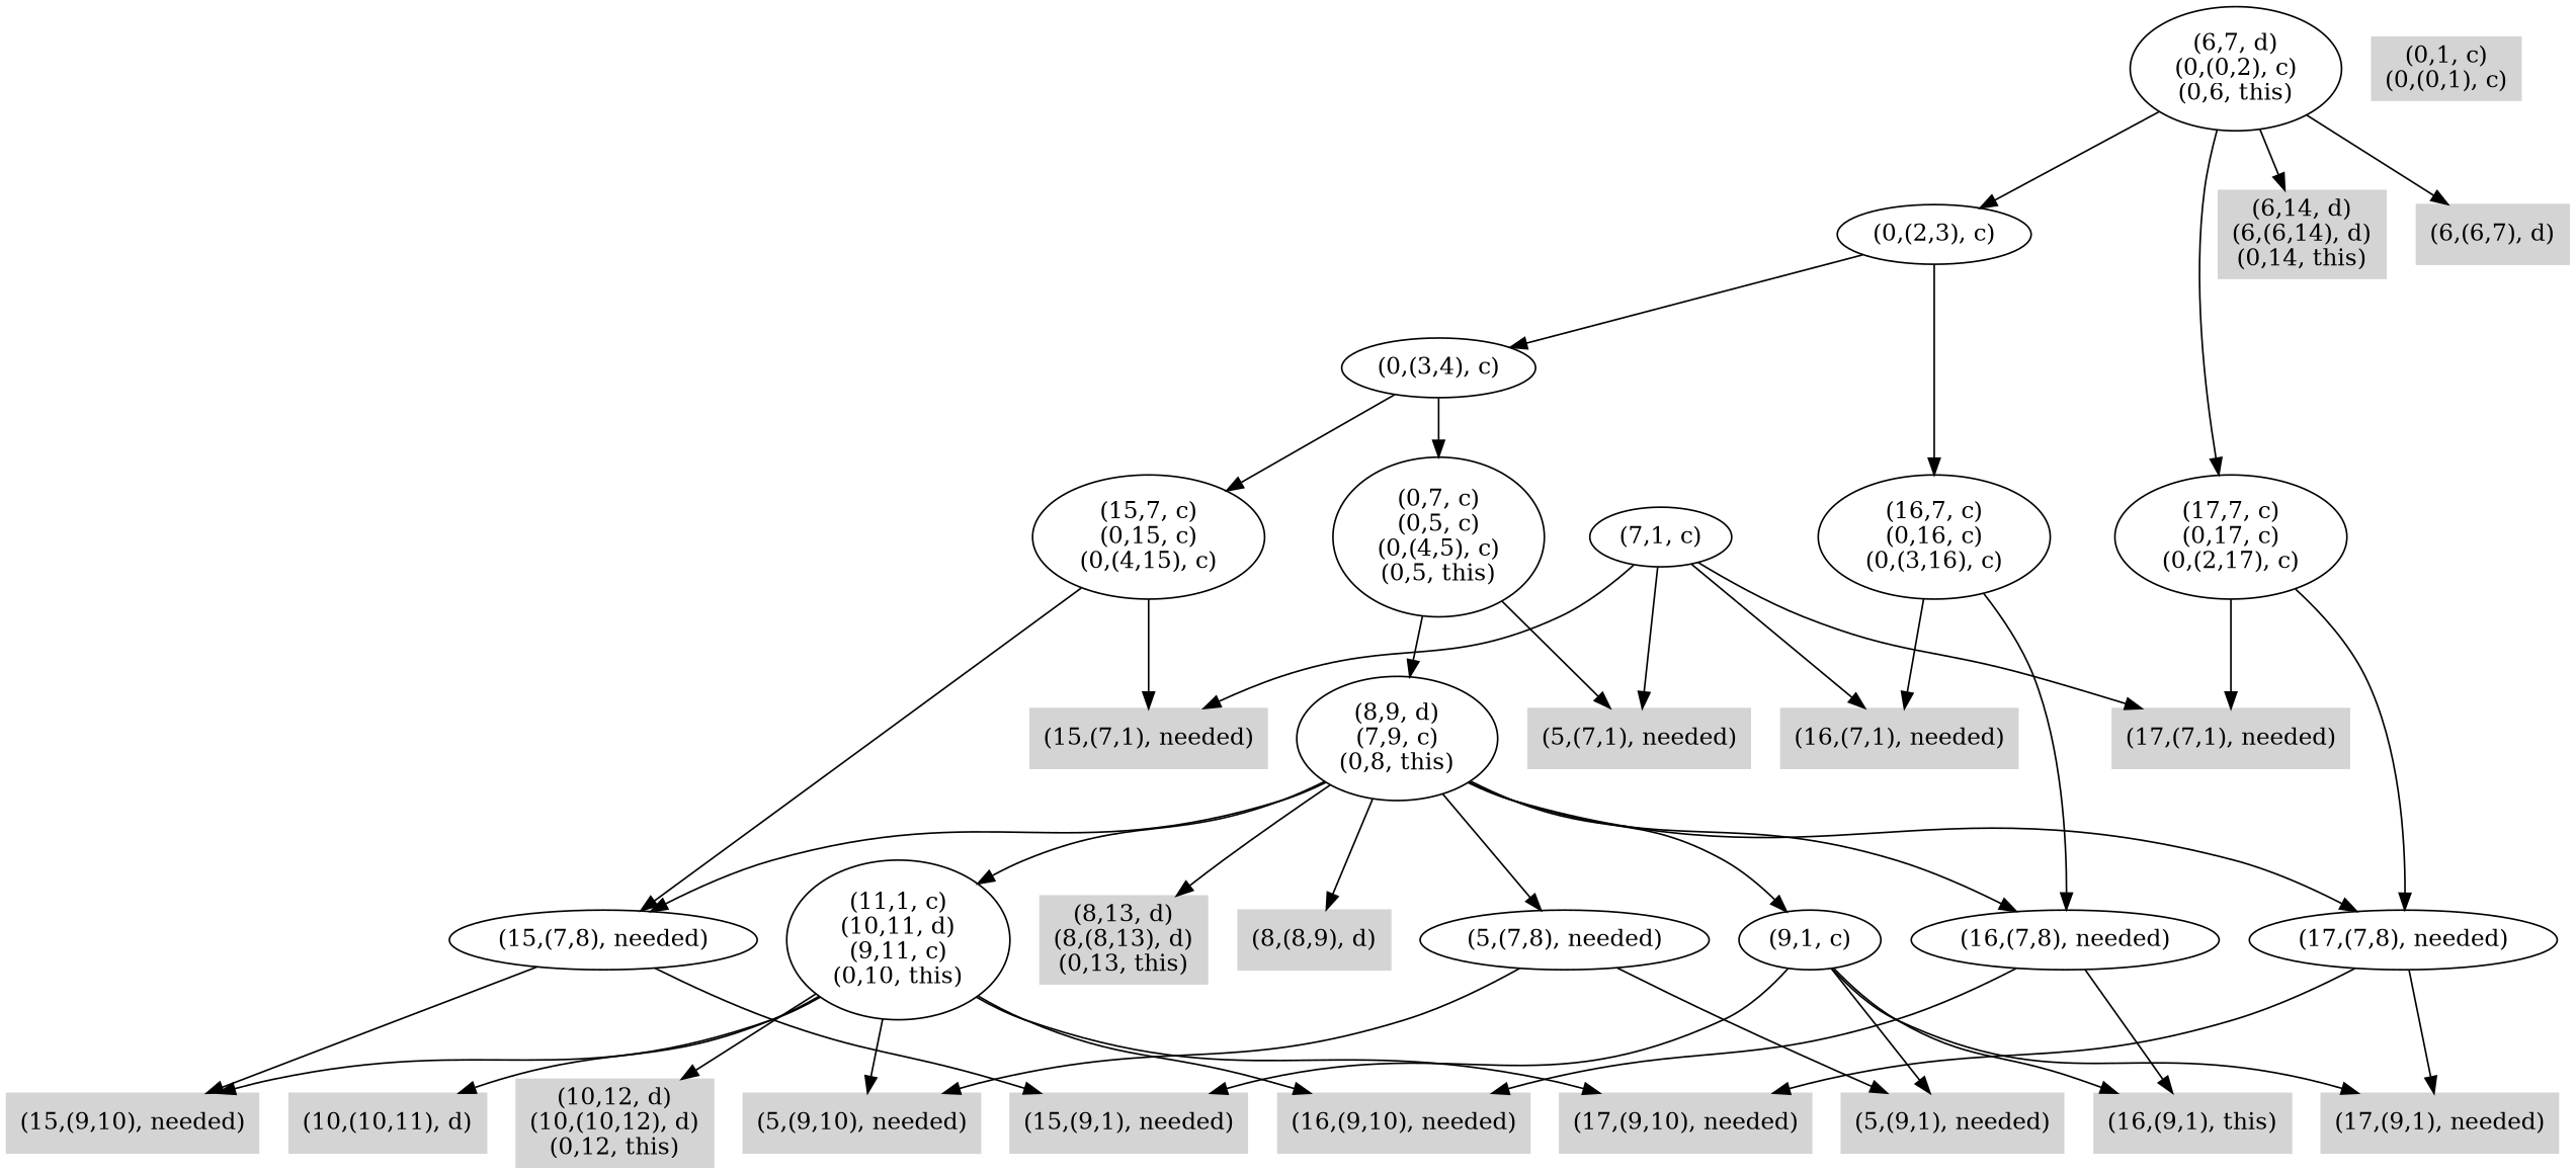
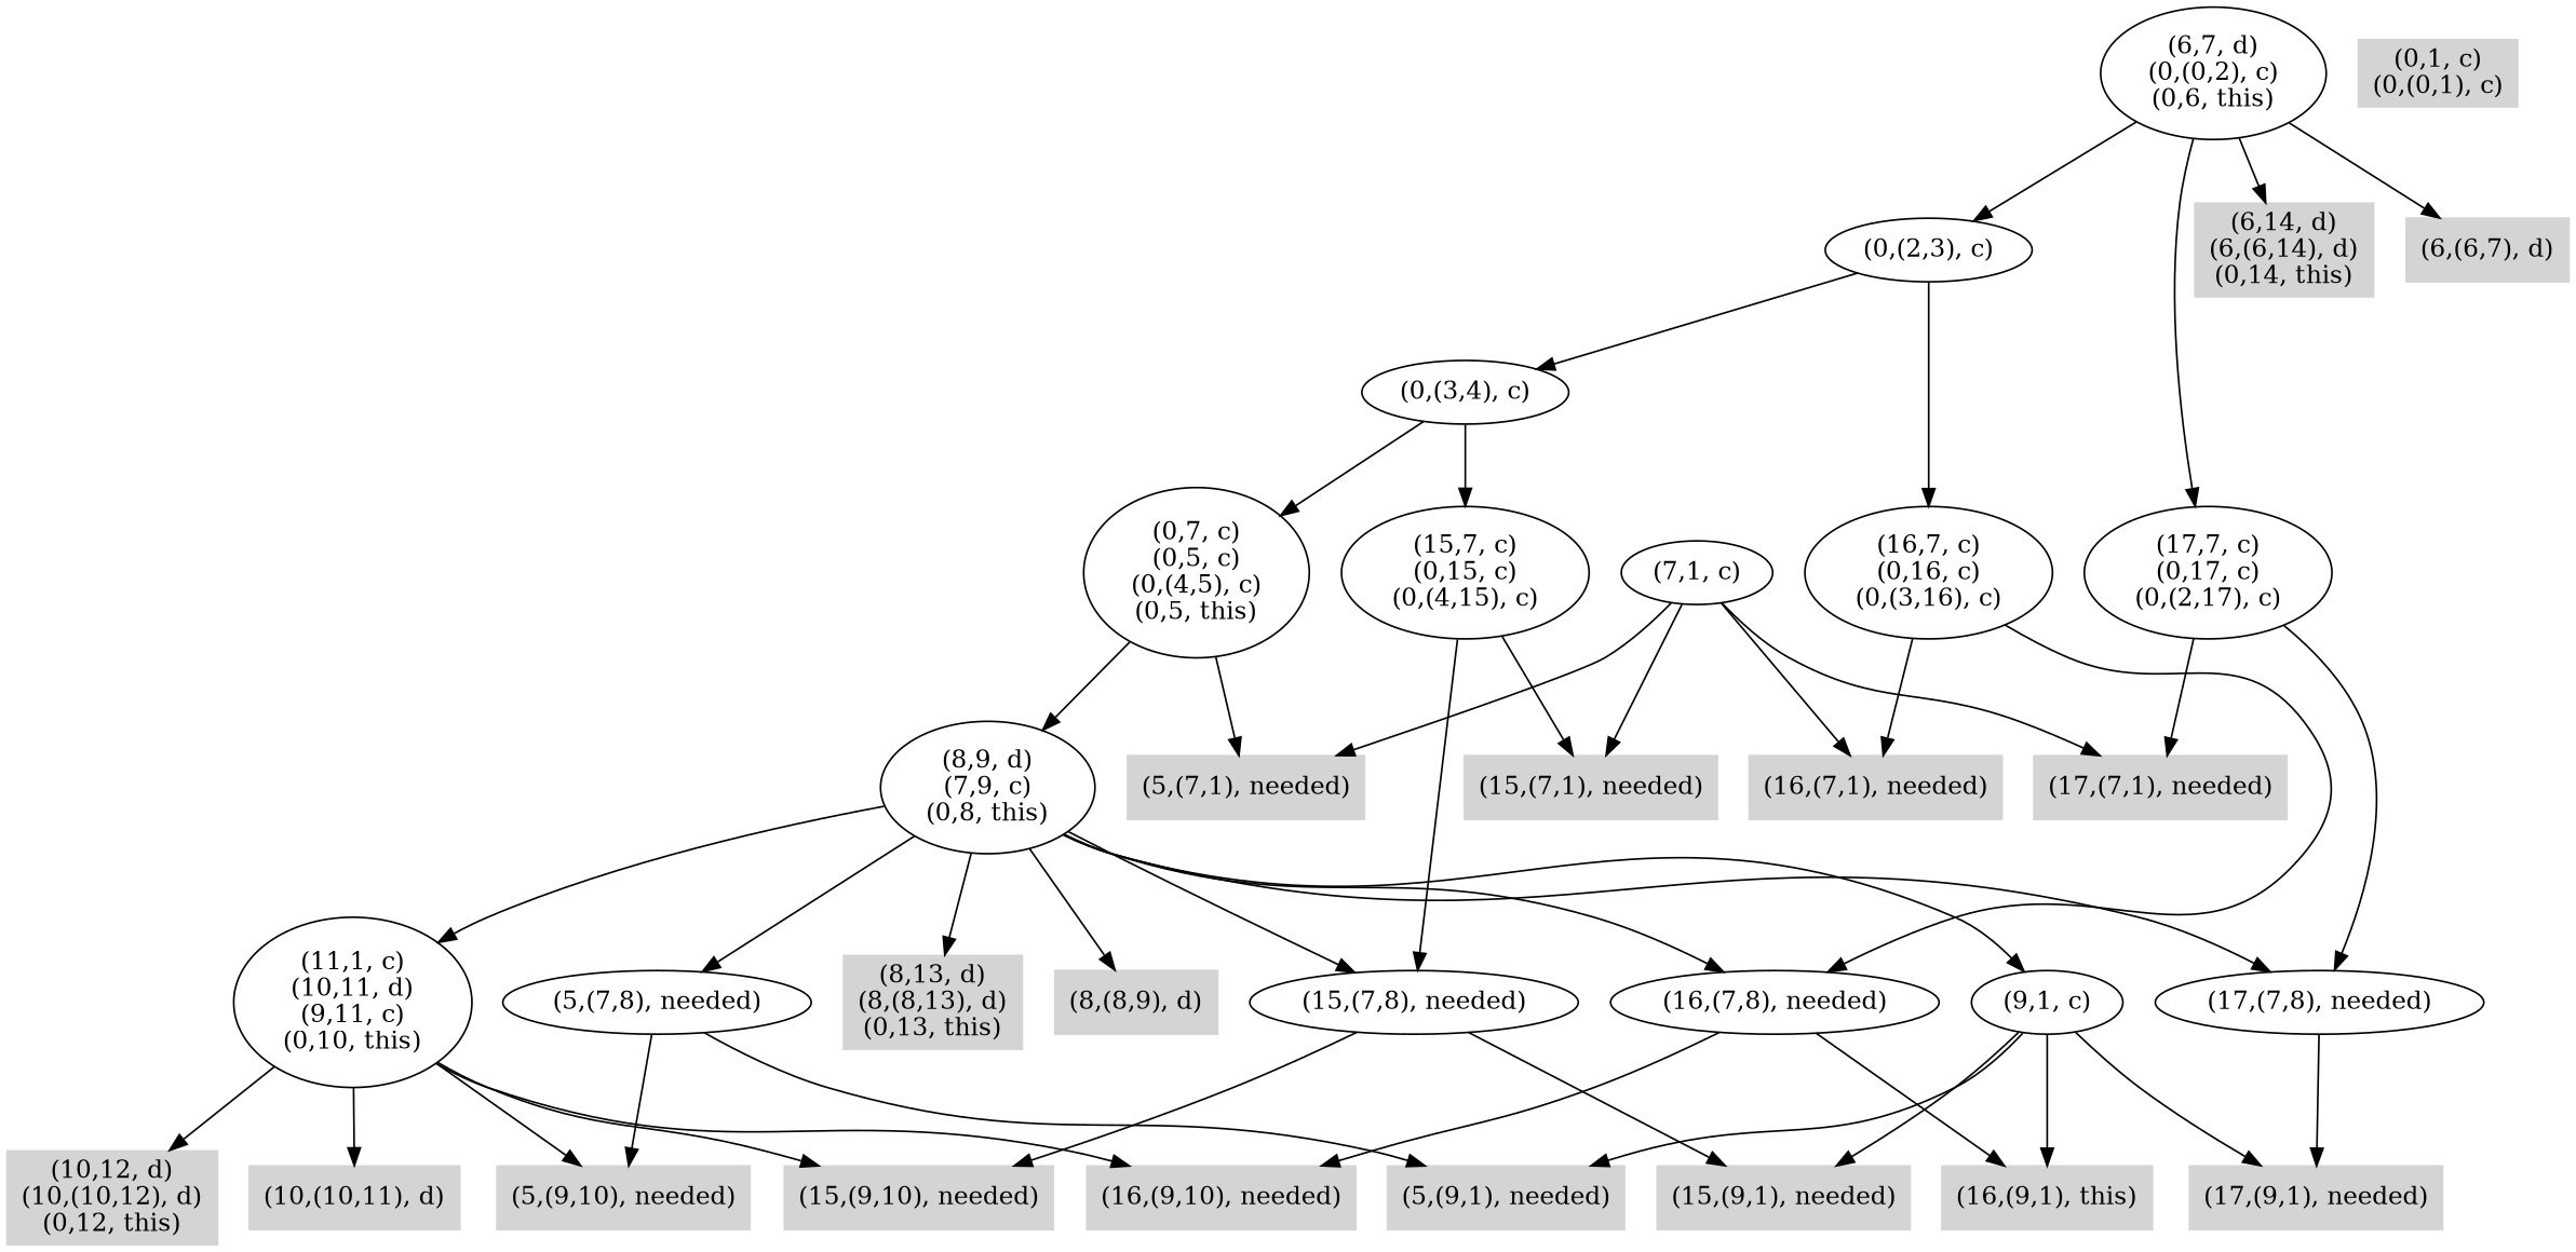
  digraph {
    node [color=".0 .0 .83" shape=box style=filled]
    n1 [label="(5,(9,10), needed)"]
    n2 [label="(5,(9,1), needed)"]
    n3 [label="(5,(7,8), needed)" color="" shape="" style=""]
    n4 [label="(5,(7,1), needed)"]
    n5 [label="(0,7, c)\n(0,5, c)\n(0,(4,5), c)\n(0,5, this)" color="" shape="" style=""]
    n6 [label="(8,9, d)\n(7,9, c)\n(0,8, this)" color="" shape="" style=""]
    n7 [label="(10,12, d)\n(10,(10,12), d)\n(0,12, this)"]
-   n8 [label="(17,(9,10), needed)"]
    n9 [label="(16,(9,10), needed)"]
    n10 [label="(15,(9,10), needed)"]
    n11 [label="(10,(10,11), d)"]
    n12 [label="(11,1, c)\n(10,11, d)\n(9,11, c)\n(0,10, this)" color="" shape="" style=""]
    n13 [label="(8,13, d)\n(8,(8,13), d)\n(0,13, this)"]
    n14 [label="(17,(9,1), needed)"]
    n15 [label="(17,(7,8), needed)" color="" shape="" style=""]
    n16 [label="(16,(9,1), this)"]
    n17 [label="(16,(7,8), needed)" color="" shape="" style=""]
    n18 [label="(15,(9,1), needed)"]
    n19 [label="(15,(7,8), needed)" color="" shape="" style=""]
    n20 [label="(8,(8,9), d)"]
    n21 [label="(9,1, c)" color="" shape="" style=""]
    n22 [label="(6,14, d)\n(6,(6,14), d)\n(0,14, this)"]
    n23 [label="(17,(7,1), needed)"]
    n24 [label="(17,7, c)\n(0,17, c)\n(0,(2,17), c)" color="" shape="" style=""]
    n25 [label="(16,(7,1), needed)"]
    n26 [label="(16,7, c)\n(0,16, c)\n(0,(3,16), c)" color="" shape="" style=""]
    n27 [label="(15,(7,1), needed)"]
    n28 [label="(15,7, c)\n(0,15, c)\n(0,(4,15), c)" color="" shape="" style=""]
    n29 [label="(0,(3,4), c)" color="" shape="" style=""]
    n30 [label="(0,(2,3), c)" color="" shape="" style=""]
    n31 [label="(6,(6,7), d)"]
    n32 [label="(7,1, c)" color="" shape="" style=""]
    n33 [label="(6,7, d)\n(0,(0,2), c)\n(0,6, this)" color="" shape="" style=""]
    n34 [label="(0,1, c)\n(0,(0,1), c)"]
    n3 -> n1
    n3 -> n2
    n5 -> n4
    n5 -> n6
    n6 -> n3
    n6 -> n12
    n6 -> n13
    n6 -> n15
    n6 -> n17
    n6 -> n19
    n6 -> n20
    n6 -> n21
    n12 -> n1
    n12 -> n7
-   n12 -> n8
    n12 -> n9
    n12 -> n10
    n12 -> n11
-   n15 -> n8
    n15 -> n14
    n17 -> n9
    n17 -> n16
    n19 -> n10
    n19 -> n18
    n21 -> n2
    n21 -> n14
    n21 -> n16
    n21 -> n18
    n24 -> n15
    n24 -> n23
    n26 -> n17
    n26 -> n25
    n28 -> n19
    n28 -> n27
    n29 -> n5
    n29 -> n28
    n30 -> n26
    n30 -> n29
    n32 -> n4
    n32 -> n23
    n32 -> n25
    n32 -> n27
    n33 -> n22
    n33 -> n24
    n33 -> n30
    n33 -> n31
  }
